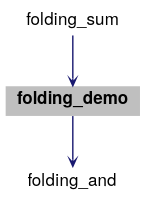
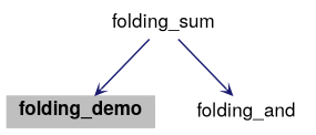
  digraph {
    rankdir=TB
    node [color=black fontname="Helvetica,Arial,sans-serif" fontsize=12 shape=plaintext]
    edge [arrowhead=open arrowsize=0.5 arrowtail=open color=midnightblue fontname="Helvetica,Arial,sans-serif" fontsize=15 labelfontsize=15 style=solid]
    n1 [fillcolor=grey75 fontcolor=black height=0.2 label=<<b>folding_demo</b>> style=filled width=0.4]
    n2 [height=0.2 label=folding_and width=0.4]
    n3 [height=0.2 label=folding_sum width=0.4]
-   n1 -> n2
+   n3 -> n2
    n3 -> n1
  }
